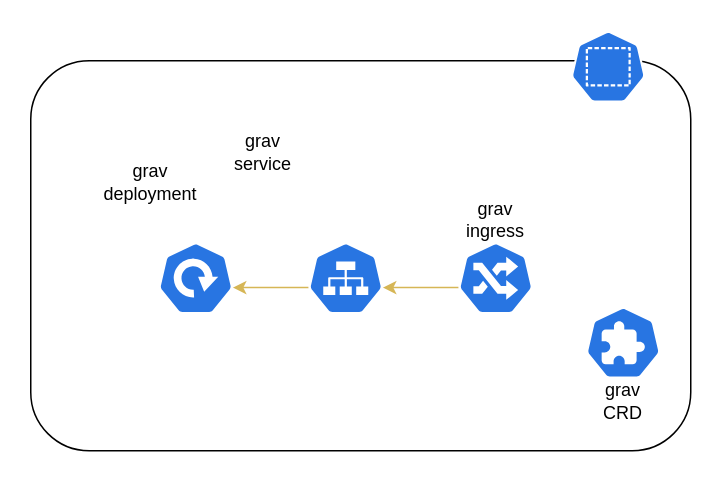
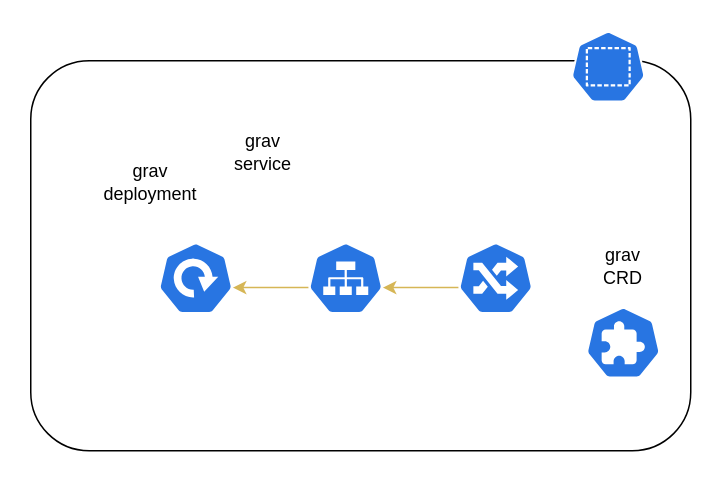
  <mxCell id="0" />
  <mxCell id="1" parent="0" />
  <mxCell id="2" value="" style="rounded=1;whiteSpace=wrap;html=1;" parent="1" vertex="1"><mxGeometry x="20" y="40" width="440" height="260" as="geometry" /></mxCell>
  <mxCell id="3" value="" style="sketch=0;html=1;dashed=0;whitespace=wrap;fillColor=#2875E2;strokeColor=#ffffff;points=[[0.005,0.63,0],[0.1,0.2,0],[0.9,0.2,0],[0.5,0,0],[0.995,0.63,0],[0.72,0.99,0],[0.5,1,0],[0.28,0.99,0]];shape=mxgraph.kubernetes.icon;prIcon=crd" parent="1" vertex="1"><mxGeometry x="390" y="204" width="50" height="48" as="geometry" /></mxCell>
  <mxCell id="4" style="edgeStyle=orthogonalEdgeStyle;rounded=0;orthogonalLoop=1;jettySize=auto;html=1;exitX=0.005;exitY=0.63;exitDx=0;exitDy=0;exitPerimeter=0;entryX=0.995;entryY=0.63;entryDx=0;entryDy=0;entryPerimeter=0;fillColor=#fff2cc;strokeColor=#d6b656;" parent="1" source="5" target="7" edge="1"><mxGeometry relative="1" as="geometry" /></mxCell>
  <mxCell id="5" value="" style="sketch=0;html=1;dashed=0;whitespace=wrap;fillColor=#2875E2;strokeColor=#ffffff;points=[[0.005,0.63,0],[0.1,0.2,0],[0.9,0.2,0],[0.5,0,0],[0.995,0.63,0],[0.72,0.99,0],[0.5,1,0],[0.28,0.99,0]];shape=mxgraph.kubernetes.icon;prIcon=ing" parent="1" vertex="1"><mxGeometry x="305" y="161" width="50" height="48" as="geometry" /></mxCell>
  <mxCell id="6" style="edgeStyle=orthogonalEdgeStyle;rounded=0;orthogonalLoop=1;jettySize=auto;html=1;exitX=0.005;exitY=0.63;exitDx=0;exitDy=0;exitPerimeter=0;entryX=0.995;entryY=0.63;entryDx=0;entryDy=0;entryPerimeter=0;fillColor=#fff2cc;strokeColor=#d6b656;" parent="1" source="7" target="9" edge="1"><mxGeometry relative="1" as="geometry" /></mxCell>
  <mxCell id="7" value="" style="sketch=0;html=1;dashed=0;whitespace=wrap;fillColor=#2875E2;strokeColor=#ffffff;points=[[0.005,0.63,0],[0.1,0.2,0],[0.9,0.2,0],[0.5,0,0],[0.995,0.63,0],[0.72,0.99,0],[0.5,1,0],[0.28,0.99,0]];shape=mxgraph.kubernetes.icon;prIcon=svc" parent="1" vertex="1"><mxGeometry x="205" y="161" width="50" height="48" as="geometry" /></mxCell>
  <mxCell id="8" value="" style="sketch=0;html=1;dashed=0;whitespace=wrap;fillColor=#2875E2;strokeColor=#ffffff;points=[[0.005,0.63,0],[0.1,0.2,0],[0.9,0.2,0],[0.5,0,0],[0.995,0.63,0],[0.72,0.99,0],[0.5,1,0],[0.28,0.99,0]];shape=mxgraph.kubernetes.icon;prIcon=ns" parent="1" vertex="1"><mxGeometry x="380" y="20" width="50" height="48" as="geometry" /></mxCell>
  <mxCell id="9" value="" style="sketch=0;html=1;dashed=0;whitespace=wrap;fillColor=#2875E2;strokeColor=#ffffff;points=[[0.005,0.63,0],[0.1,0.2,0],[0.9,0.2,0],[0.5,0,0],[0.995,0.63,0],[0.72,0.99,0],[0.5,1,0],[0.28,0.99,0]];shape=mxgraph.kubernetes.icon;prIcon=deploy" parent="1" vertex="1"><mxGeometry x="105" y="161" width="50" height="48" as="geometry" /></mxCell>
  <mxCell id="10" value="&lt;div&gt;grav&lt;/div&gt;&lt;div&gt;deployment&lt;/div&gt;" style="text;html=1;strokeColor=none;fillColor=none;align=center;verticalAlign=middle;whiteSpace=wrap;rounded=0;" parent="1" vertex="1"><mxGeometry x="70" y="106" width="60" height="30" as="geometry" /></mxCell>
  <mxCell id="11" value="&lt;div&gt;grav&lt;/div&gt;&lt;div&gt;service&lt;br&gt;&lt;/div&gt;" style="text;html=1;strokeColor=none;fillColor=none;align=center;verticalAlign=middle;whiteSpace=wrap;rounded=0;" parent="1" vertex="1"><mxGeometry x="145" y="86" width="60" height="30" as="geometry" /></mxCell>
- <mxCell id="12" value="&lt;div&gt;grav&lt;/div&gt;&lt;div&gt;ingress&lt;br&gt;&lt;/div&gt;" style="text;html=1;strokeColor=none;fillColor=none;align=center;verticalAlign=middle;whiteSpace=wrap;rounded=0;" parent="1" vertex="1"><mxGeometry x="300" y="131" width="60" height="30" as="geometry" /></mxCell>
- <mxCell id="13" value="grav&lt;br&gt;CRD" style="text;html=1;strokeColor=none;fillColor=none;align=center;verticalAlign=middle;whiteSpace=wrap;rounded=0;" parent="1" vertex="1"><mxGeometry x="385" y="252" width="60" height="30" as="geometry" /></mxCell>
+ <mxCell id="13" value="grav&lt;br&gt;CRD" style="text;html=1;strokeColor=none;fillColor=none;align=center;verticalAlign=middle;whiteSpace=wrap;rounded=0;" parent="1" vertex="1"><mxGeometry x="385" y="162" width="60" height="30" as="geometry" /></mxCell>
